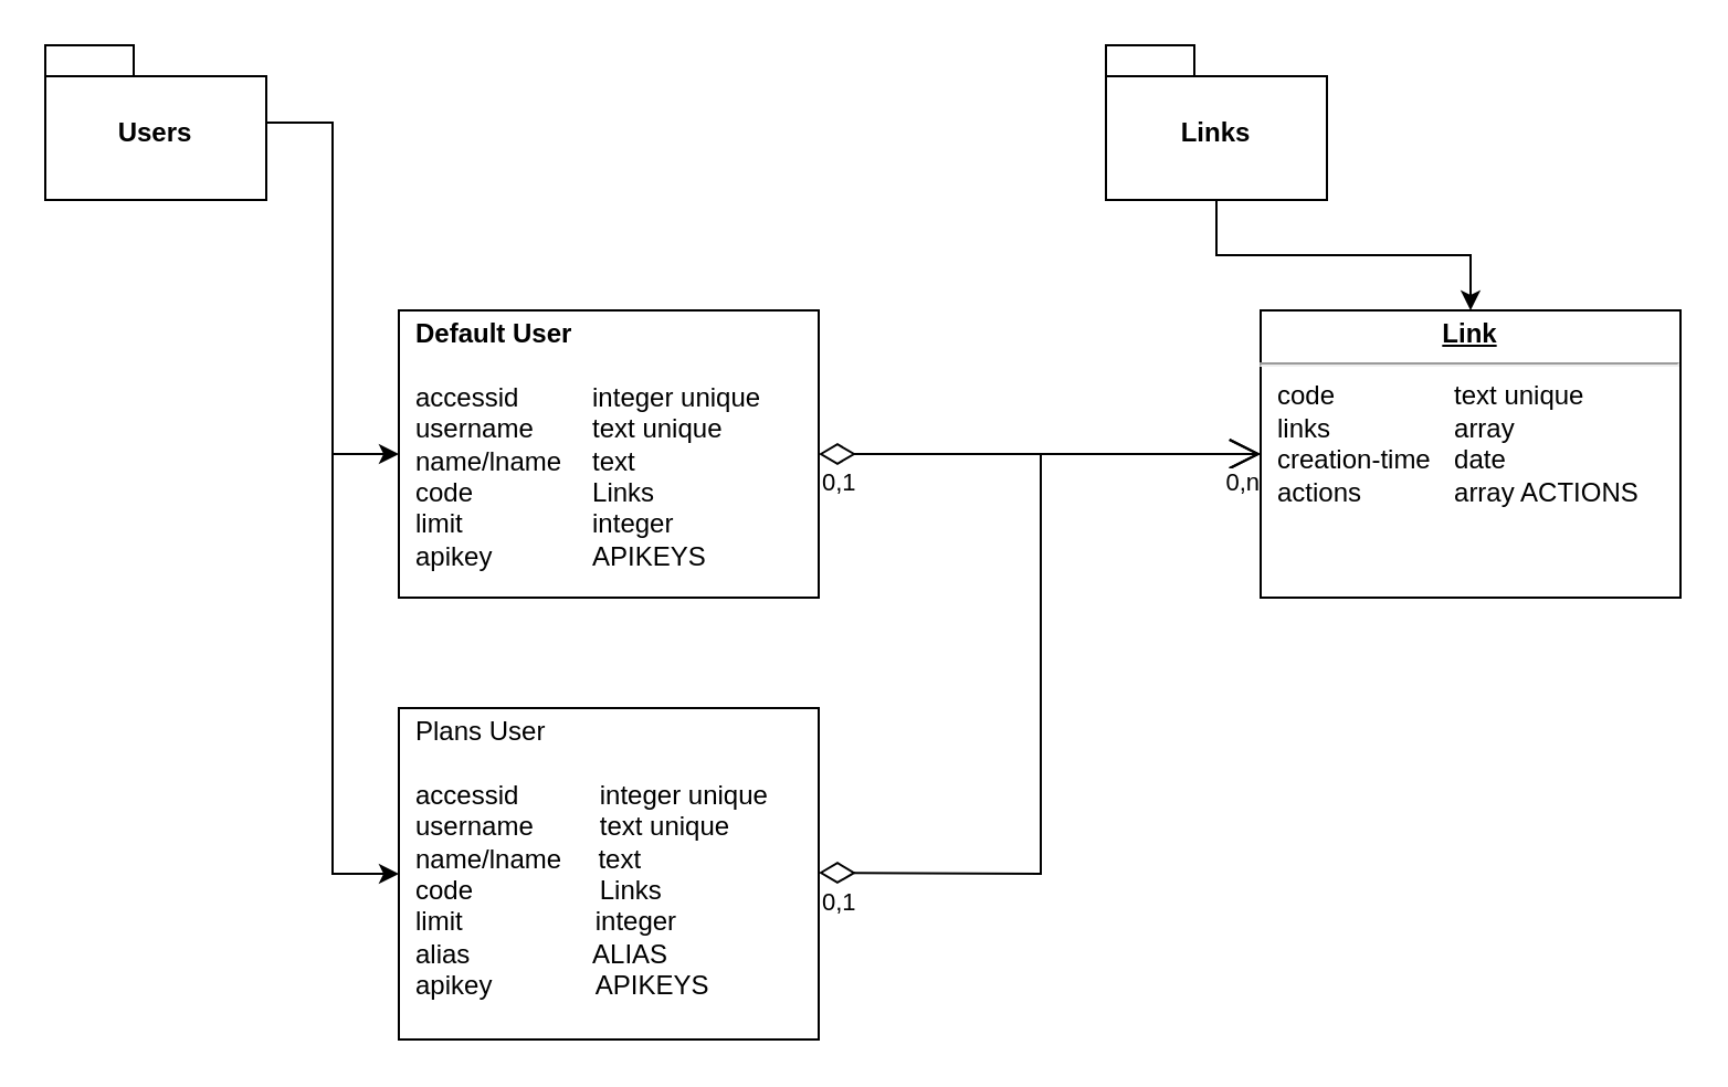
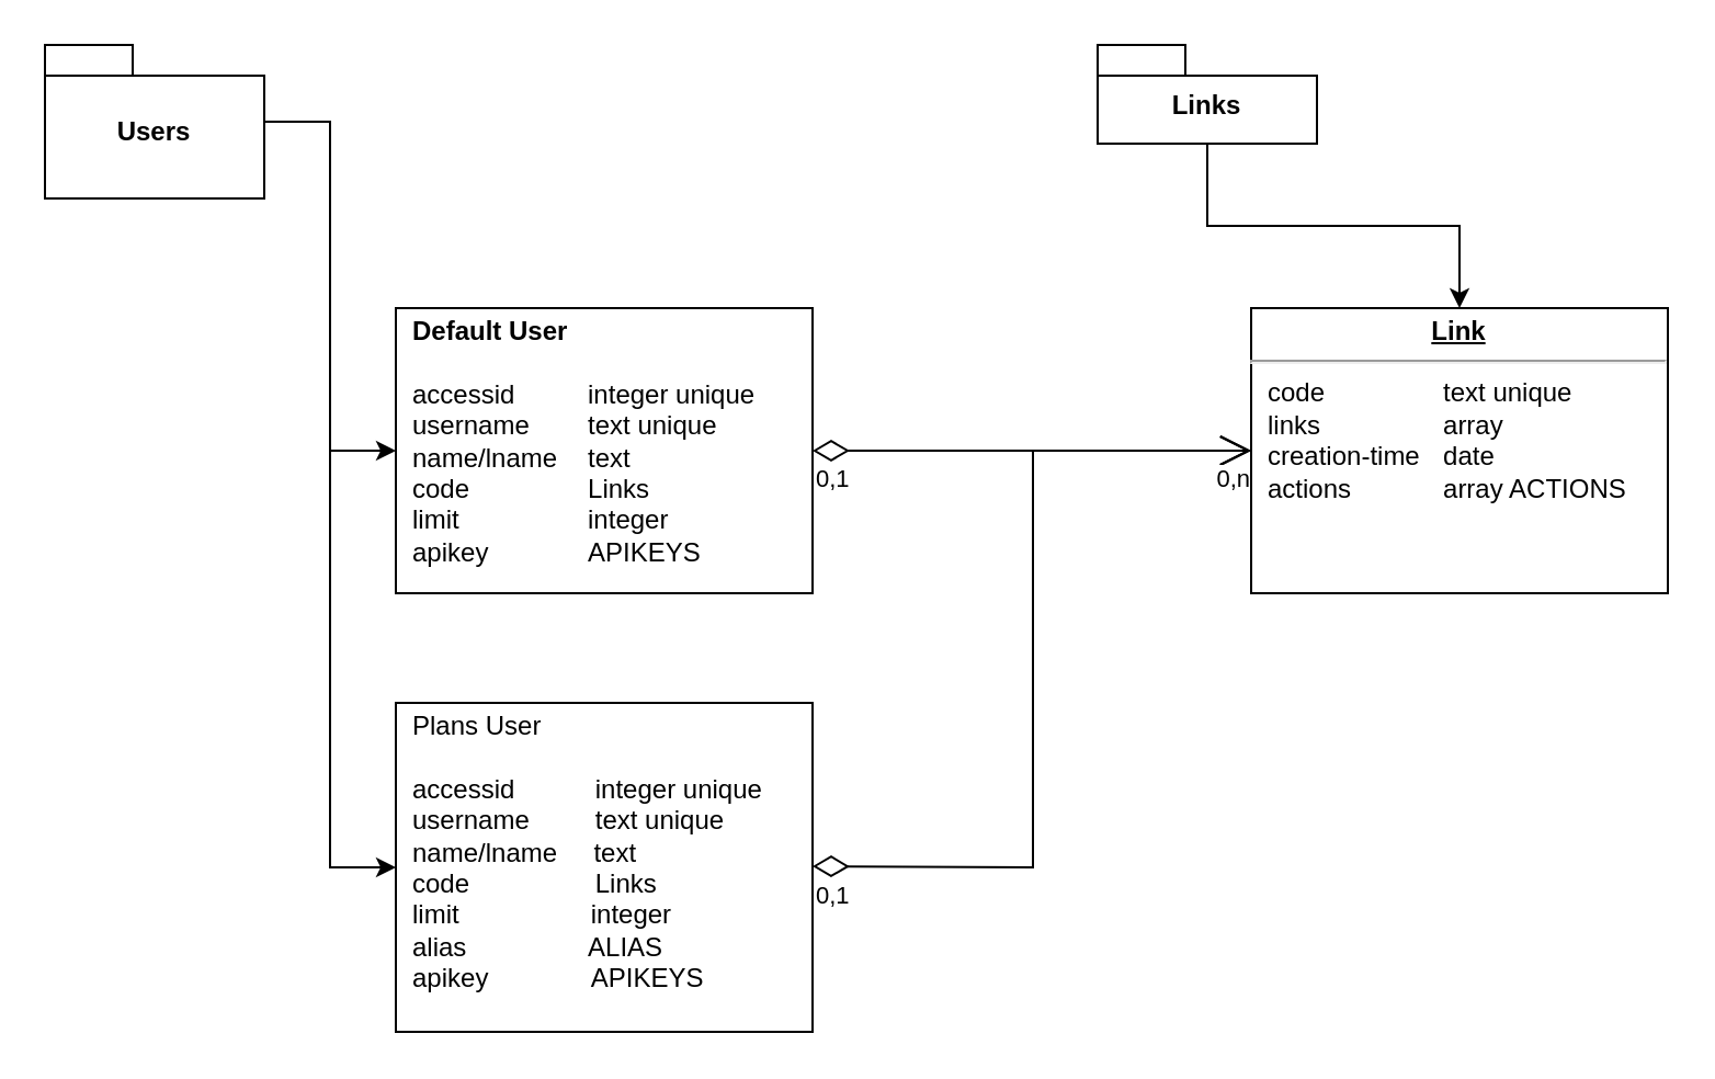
  <mxCell id="0" />
  <mxCell id="1" parent="0" />
  <mxCell id="2" style="edgeStyle=orthogonalEdgeStyle;rounded=0;orthogonalLoop=1;jettySize=auto;html=1;entryX=0;entryY=0.5;entryDx=0;entryDy=0;" edge="1" parent="1" source="4" target="5"><mxGeometry relative="1" as="geometry" /></mxCell>
  <mxCell id="3" style="edgeStyle=orthogonalEdgeStyle;rounded=0;orthogonalLoop=1;jettySize=auto;html=1;entryX=0;entryY=0.5;entryDx=0;entryDy=0;" edge="1" parent="1" source="4" target="6"><mxGeometry relative="1" as="geometry" /></mxCell>
  <mxCell id="4" value="Users" style="shape=folder;fontStyle=1;spacingTop=10;tabWidth=40;tabHeight=14;tabPosition=left;html=1;whiteSpace=wrap;" vertex="1" parent="1"><mxGeometry x="20" y="20" width="100" height="70" as="geometry" /></mxCell>
  <mxCell id="5" value="&lt;p style=&quot;margin:0px;margin-top:4px;text-align:center;text-decoration:underline;&quot;&gt;&lt;/p&gt;&lt;p style=&quot;margin:0px;margin-left:8px;&quot;&gt;&lt;b&gt;Default User&lt;/b&gt;&lt;/p&gt;&lt;p style=&quot;margin:0px;margin-left:8px;&quot;&gt;&lt;br&gt;&lt;/p&gt;&lt;p style=&quot;margin:0px;margin-left:8px;&quot;&gt;accessid&lt;span style=&quot;white-space: pre;&quot;&gt;&#09;&lt;/span&gt;&lt;span style=&quot;white-space: pre;&quot;&gt;&#09;&lt;/span&gt;integer unique&lt;/p&gt;&lt;p style=&quot;margin:0px;margin-left:8px;&quot;&gt;username&amp;nbsp; &amp;nbsp; &amp;nbsp; &amp;nbsp; text unique&lt;/p&gt;&lt;p style=&quot;margin:0px;margin-left:8px;&quot;&gt;name/lname&lt;span style=&quot;white-space: pre;&quot;&gt;&#09;&lt;/span&gt;text&lt;/p&gt;&lt;p style=&quot;margin:0px;margin-left:8px;&quot;&gt;code&lt;span style=&quot;white-space: pre;&quot;&gt;&#09;&lt;/span&gt;&lt;span style=&quot;white-space: pre;&quot;&gt;&#09;&lt;/span&gt;Links&lt;/p&gt;&lt;p style=&quot;margin:0px;margin-left:8px;&quot;&gt;limit&lt;span style=&quot;white-space: pre;&quot;&gt;&#09;&lt;/span&gt;&lt;span style=&quot;white-space: pre;&quot;&gt;&#09;&lt;/span&gt;&lt;span style=&quot;white-space: pre;&quot;&gt;&#09;&lt;/span&gt;integer&lt;/p&gt;&lt;p style=&quot;margin:0px;margin-left:8px;&quot;&gt;apikey&lt;span style=&quot;white-space: pre;&quot;&gt;&#09;&lt;/span&gt;&lt;span style=&quot;white-space: pre;&quot;&gt;&#09;&lt;/span&gt;APIKEYS&lt;/p&gt;" style="verticalAlign=top;align=left;overflow=fill;fontSize=12;fontFamily=Helvetica;html=1;whiteSpace=wrap;" vertex="1" parent="1"><mxGeometry x="180" y="140" width="190" height="130" as="geometry" /></mxCell>
  <mxCell id="6" value="&lt;p style=&quot;margin:0px;margin-top:4px;text-align:center;text-decoration:underline;&quot;&gt;&lt;/p&gt;&lt;p style=&quot;margin:0px;margin-left:8px;&quot;&gt;Plans User&lt;/p&gt;&lt;p style=&quot;margin:0px;margin-left:8px;&quot;&gt;&lt;br&gt;&lt;/p&gt;&lt;p style=&quot;margin: 0px 0px 0px 8px;&quot;&gt;accessid&lt;span style=&quot;white-space: pre;&quot;&gt;&amp;nbsp;&amp;nbsp;&amp;nbsp;&amp;nbsp;&lt;/span&gt;&lt;span style=&quot;&quot;&gt;&lt;span style=&quot;white-space: pre;&quot;&gt;&amp;nbsp;&amp;nbsp;&amp;nbsp;   &amp;nbsp;&lt;/span&gt;&lt;/span&gt;integer unique&lt;/p&gt;&lt;p style=&quot;margin: 0px 0px 0px 8px;&quot;&gt;username&amp;nbsp; &amp;nbsp; &amp;nbsp; &amp;nbsp; &amp;nbsp;text unique&lt;/p&gt;&lt;p style=&quot;margin: 0px 0px 0px 8px;&quot;&gt;name/lname&lt;span style=&quot;&quot;&gt;&lt;span style=&quot;white-space: pre;&quot;&gt;&amp;nbsp;&amp;nbsp;&amp;nbsp;&amp;nbsp; &lt;/span&gt;&lt;/span&gt;text&lt;/p&gt;&lt;p style=&quot;margin: 0px 0px 0px 8px;&quot;&gt;code&lt;span style=&quot;white-space: pre;&quot;&gt;&#09;&lt;/span&gt;&lt;span style=&quot;white-space: pre;&quot;&gt;&#09;&lt;/span&gt;&amp;nbsp;Links&lt;br&gt;limit&lt;span style=&quot;&quot;&gt;&lt;span style=&quot;white-space: pre;&quot;&gt;&amp;nbsp;&amp;nbsp;&amp;nbsp;&amp;nbsp;&lt;/span&gt;&lt;/span&gt;&lt;span style=&quot;&quot;&gt;&lt;span style=&quot;white-space: pre;&quot;&gt;&amp;nbsp;&amp;nbsp;&amp;nbsp;&amp;nbsp;&lt;/span&gt;&lt;/span&gt;&lt;span style=&quot;&quot;&gt;&lt;span style=&quot;white-space: pre;&quot;&gt;&amp;nbsp;&amp;nbsp;&amp;nbsp;&amp;nbsp;      &lt;/span&gt;&lt;/span&gt;integer&lt;/p&gt;&lt;p style=&quot;margin: 0px 0px 0px 8px;&quot;&gt;alias&lt;span style=&quot;white-space: pre;&quot;&gt;&#09;&lt;/span&gt;&lt;span style=&quot;white-space: pre;&quot;&gt;&#09;&lt;/span&gt;&lt;span style=&quot;white-space: pre;&quot;&gt;&#09;&lt;/span&gt;ALIAS&lt;/p&gt;&lt;p style=&quot;margin: 0px 0px 0px 8px;&quot;&gt;apikey&lt;span style=&quot;&quot;&gt;&lt;span style=&quot;white-space: pre;&quot;&gt;&amp;nbsp;&amp;nbsp;&amp;nbsp;&amp;nbsp;&lt;/span&gt;&lt;/span&gt;&lt;span style=&quot;&quot;&gt;&lt;span style=&quot;white-space: pre;&quot;&gt;&amp;nbsp;&amp;nbsp;&amp;nbsp;      &amp;nbsp;&lt;/span&gt;&lt;/span&gt;APIKEYS&lt;/p&gt;" style="verticalAlign=top;align=left;overflow=fill;fontSize=12;fontFamily=Helvetica;html=1;whiteSpace=wrap;" vertex="1" parent="1"><mxGeometry x="180" y="320" width="190" height="150" as="geometry" /></mxCell>
  <mxCell id="7" style="edgeStyle=orthogonalEdgeStyle;rounded=0;orthogonalLoop=1;jettySize=auto;html=1;entryX=0.5;entryY=0;entryDx=0;entryDy=0;" edge="1" parent="1" source="8" target="12"><mxGeometry relative="1" as="geometry" /></mxCell>
- <mxCell id="8" value="Links" style="shape=folder;fontStyle=1;spacingTop=10;tabWidth=40;tabHeight=14;tabPosition=left;html=1;whiteSpace=wrap;" vertex="1" parent="1"><mxGeometry x="500" y="20" width="100" height="70" as="geometry" /></mxCell>
+ <mxCell id="8" value="Links" style="shape=folder;fontStyle=1;spacingTop=10;tabWidth=40;tabHeight=14;tabPosition=left;html=1;whiteSpace=wrap;" vertex="1" parent="1"><mxGeometry x="500" y="20" width="100" height="45" as="geometry" /></mxCell>
  <mxCell id="9" value="" style="endArrow=open;html=1;endSize=12;startArrow=diamondThin;startSize=14;startFill=0;edgeStyle=orthogonalEdgeStyle;rounded=0;" edge="1" parent="1" source="5" target="12"><mxGeometry relative="1" as="geometry"><mxPoint x="370" y="205" as="sourcePoint" /><mxPoint x="530" y="205" as="targetPoint" /></mxGeometry></mxCell>
  <mxCell id="10" value="0,1" style="edgeLabel;resizable=0;html=1;align=left;verticalAlign=top;" connectable="0" vertex="1" parent="9"><mxGeometry x="-1" relative="1" as="geometry" /></mxCell>
  <mxCell id="11" value="0,n" style="edgeLabel;resizable=0;html=1;align=right;verticalAlign=top;" connectable="0" vertex="1" parent="9"><mxGeometry x="1" relative="1" as="geometry" /></mxCell>
  <mxCell id="12" value="&lt;p style=&quot;margin:0px;margin-top:4px;text-align:center;text-decoration:underline;&quot;&gt;&lt;b&gt;Link&lt;/b&gt;&lt;/p&gt;&lt;hr&gt;&lt;p style=&quot;margin:0px;margin-left:8px;&quot;&gt;code&lt;span style=&quot;white-space: pre;&quot;&gt;&#09;&lt;/span&gt;&lt;span style=&quot;white-space: pre;&quot;&gt;&#09;&lt;/span&gt;text unique&lt;br&gt;links&lt;span style=&quot;white-space: pre;&quot;&gt;&#09;&lt;/span&gt;&lt;span style=&quot;white-space: pre;&quot;&gt;&#09;&lt;/span&gt;&lt;span style=&quot;white-space: pre;&quot;&gt;&#09;&lt;/span&gt;array&lt;br&gt;creation-time&lt;span style=&quot;white-space: pre;&quot;&gt;&#09;&lt;/span&gt;date&lt;/p&gt;&lt;p style=&quot;margin:0px;margin-left:8px;&quot;&gt;actions&lt;span style=&quot;white-space: pre;&quot;&gt;&#09;&lt;/span&gt;&lt;span style=&quot;white-space: pre;&quot;&gt;&#09;&lt;/span&gt;array ACTIONS&lt;/p&gt;" style="verticalAlign=top;align=left;overflow=fill;fontSize=12;fontFamily=Helvetica;html=1;whiteSpace=wrap;" vertex="1" parent="1"><mxGeometry x="570" y="140" width="190" height="130" as="geometry" /></mxCell>
  <mxCell id="13" value="" style="endArrow=open;html=1;endSize=12;startArrow=diamondThin;startSize=14;startFill=0;edgeStyle=orthogonalEdgeStyle;rounded=0;entryX=0;entryY=0.5;entryDx=0;entryDy=0;" edge="1" parent="1" target="12"><mxGeometry relative="1" as="geometry"><mxPoint x="370" y="394.5" as="sourcePoint" /><mxPoint x="570" y="394.5" as="targetPoint" /></mxGeometry></mxCell>
  <mxCell id="14" value="0,1" style="edgeLabel;resizable=0;html=1;align=left;verticalAlign=top;" connectable="0" vertex="1" parent="13"><mxGeometry x="-1" relative="1" as="geometry" /></mxCell>
  <mxCell id="15" value="0,n" style="edgeLabel;resizable=0;html=1;align=right;verticalAlign=top;" connectable="0" vertex="1" parent="13"><mxGeometry x="1" relative="1" as="geometry" /></mxCell>
